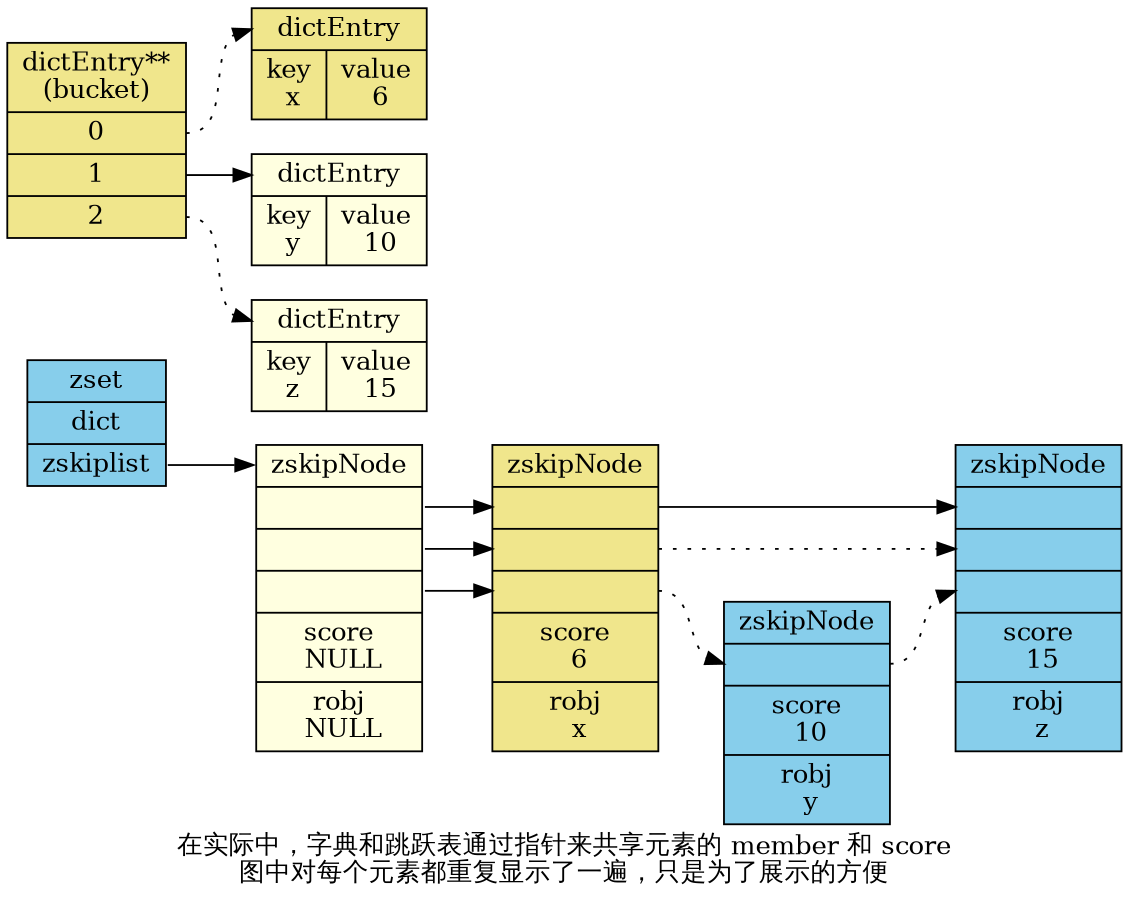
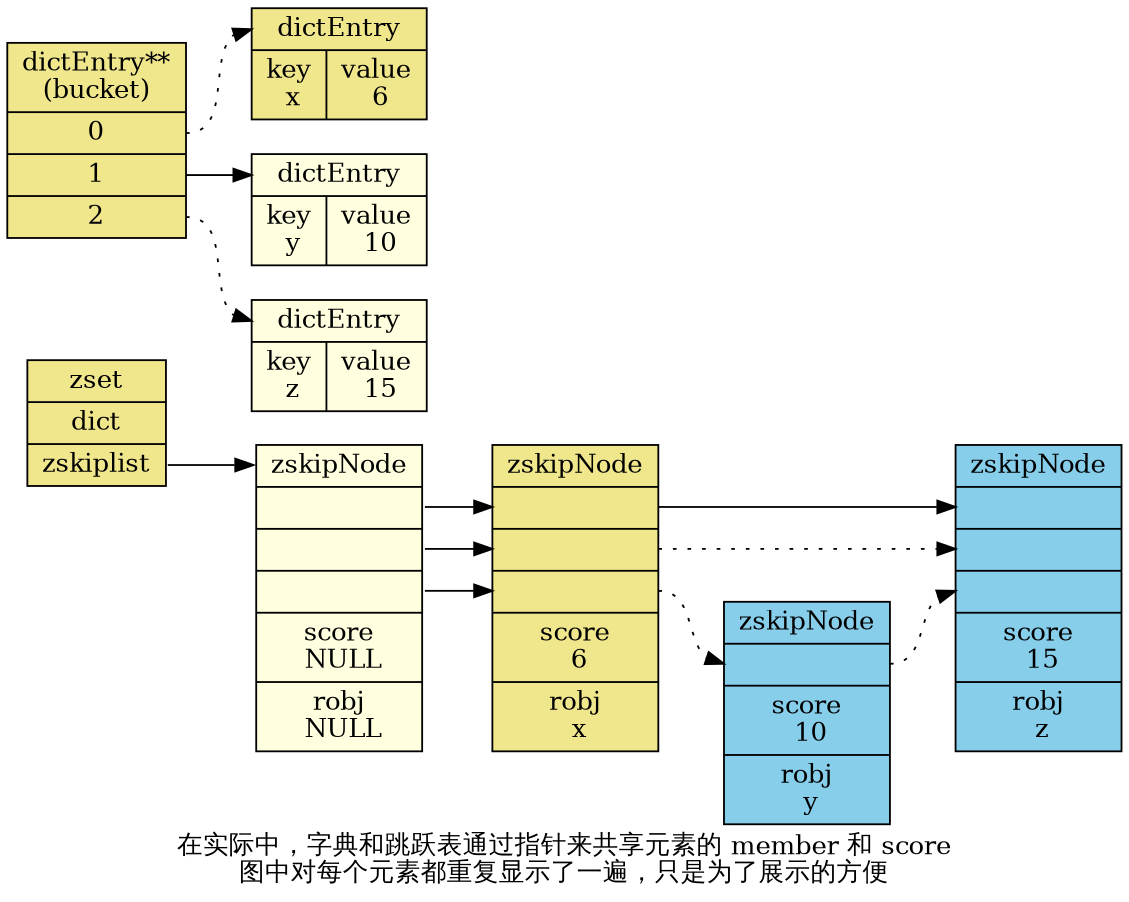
  digraph {
    label="在实际中，字典和跳跃表通过指针来共享元素的 member 和 score\n图中对每个元素都重复显示了一遍，只是为了展示的方便"
    rankdir=LR
    node [fillcolor=skyblue shape=record style=filled]
    edge [headport=head style=solid tailport=1]
-   n1 [label="<head>zset |<dict>dict |<zskiplist> zskiplist"]
+   n1 [fillcolor=khaki label="<head>zset |<dict>dict |<zskiplist> zskiplist"]
    n2 [fillcolor=lightyellow label="<head>zskipNode |<3> |<2> |<1> |<score>score\n NULL |<robj>robj\n NULL"]
    n3 [fillcolor=khaki label="<head>zskipNode |<3> |<2> |<1> |<score>score\n 6 |<robj>robj\n x"]
    n4 [label="<head>zskipNode | <1> |<score>score\n 10 |<robj>robj\n y"]
    n5 [label="<head>zskipNode |<3> |<2> |<1> |<score>score\n 15 |<robj>robj\n z"]
    n6 [fillcolor=khaki label="<head>dictEntry**\n(bucket) |<0> 0 |<1> 1 |<2> 2"]
    n7 [fillcolor=khaki label="<head>dictEntry |{<key>key\n x |<value>value\n 6}"]
    n8 [fillcolor=lightyellow label="<head>dictEntry |{<key>key\n y |<value>value\n 10}"]
    n9 [fillcolor=lightyellow label="<head>dictEntry |{<key>key\n z |<value>value\n 15}"]
    n1 -> n2 [tailport=zskiplist]
    n2 -> n3 [headport=3 tailport=3]
    n2 -> n3 [headport=2 tailport=2]
    n2 -> n3 [headport=1]
    n3 -> n4 [headport=1 style=dotted]
    n3 -> n5 [headport=2 style=dotted tailport=2]
    n3 -> n5 [headport=3 tailport=3]
    n4 -> n5 [headport=1 style=dotted]
    n6 -> n7 [style=dotted tailport=0]
    n6 -> n8
    n6 -> n9 [style=dotted tailport=2]
  }
